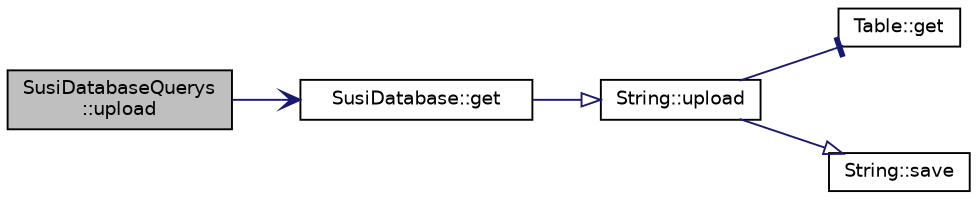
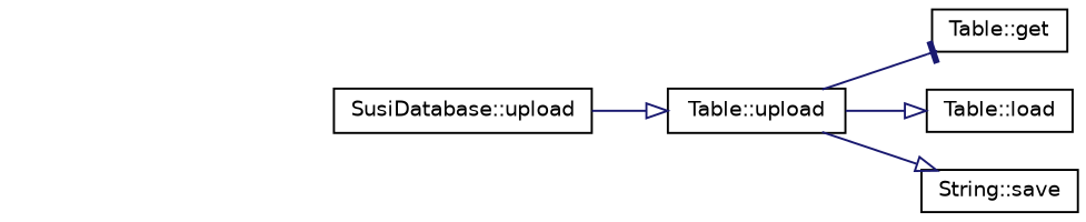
  digraph {
    rankdir=LR
    node [color=black fillcolor=white fontname=Helvetica fontsize=10 shape=record style=filled]
    edge [arrowhead=onormal color=midnightblue fontname=Helvetica fontsize=10 labelfontname=Helvetica labelfontsize=10 style=solid]
-   n1 [fillcolor=grey75 fontcolor=black height=0.2 label="SusiDatabaseQuerys\l::upload" width=0.4]
-   n2 [height=0.2 label="SusiDatabase::get" width=0.4]
-   n3 [height=0.2 label="String::upload" width=0.4]
+   n2 [height=0.2 label="SusiDatabase::upload" width=0.4]
+   n3 [height=0.2 label="Table::upload" width=0.4]
    n4 [height=0.2 label="Table::get" width=0.4]
+   n5 [height=0.2 label="Table::load" width=0.4]
    n6 [height=0.2 label="String::save" width=0.4]
-   n1 -> n2 [arrowhead=vee]
    n2 -> n3
    n3 -> n4 [arrowhead=tee]
+   n3 -> n5
    n3 -> n6
  }
